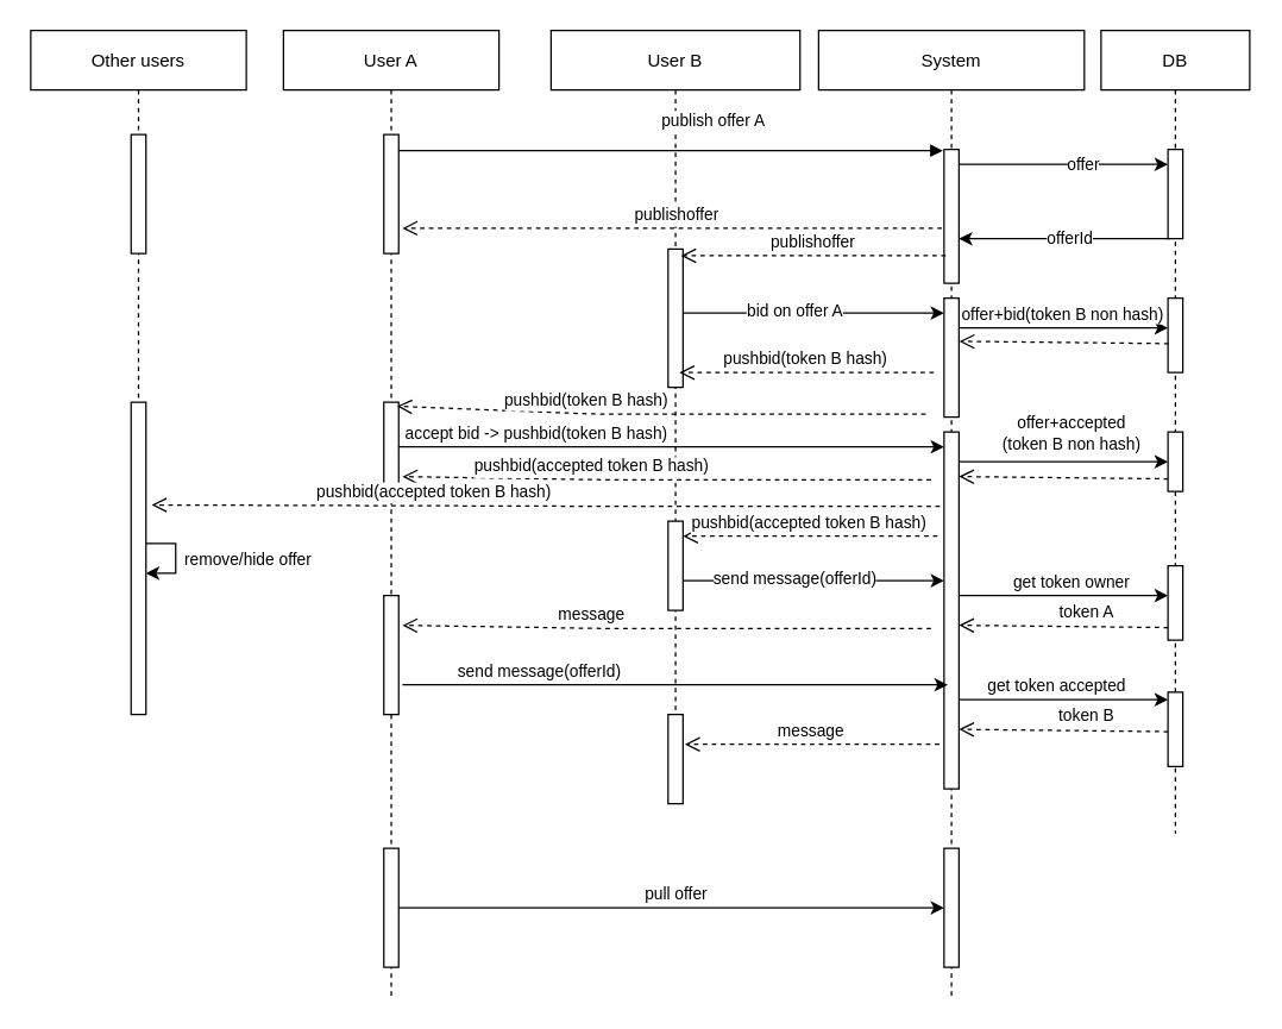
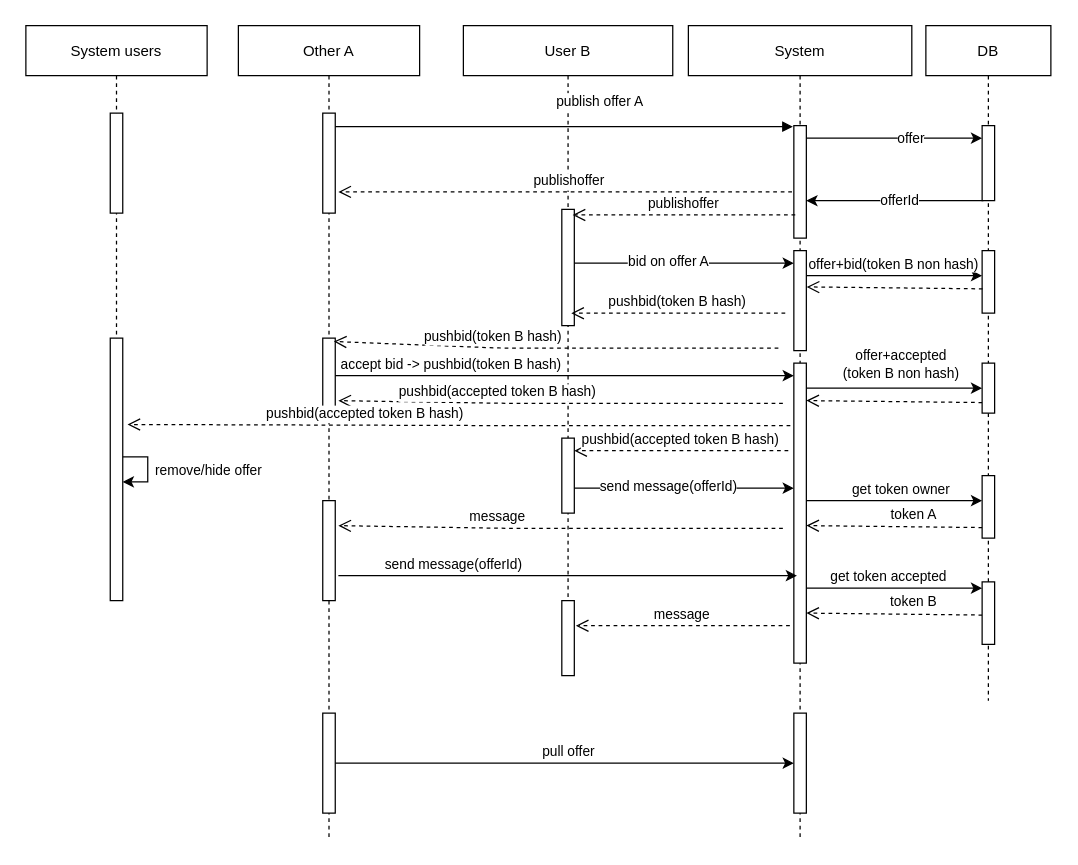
  <mxCell id="0" />
  <mxCell id="1" parent="0" />
- <mxCell id="2" value="User A" style="shape=umlLifeline;perimeter=lifelinePerimeter;container=1;collapsible=0;recursiveResize=0;rounded=0;shadow=0;strokeWidth=1;" parent="1" vertex="1"><mxGeometry x="190" y="20" width="145" height="650" as="geometry" /></mxCell>
+ <mxCell id="2" value="Other A" style="shape=umlLifeline;perimeter=lifelinePerimeter;container=1;collapsible=0;recursiveResize=0;rounded=0;shadow=0;strokeWidth=1;" parent="1" vertex="1"><mxGeometry x="190" y="20" width="145" height="650" as="geometry" /></mxCell>
  <mxCell id="3" value="" style="points=[];perimeter=orthogonalPerimeter;rounded=0;shadow=0;strokeWidth=1;" parent="2" vertex="1"><mxGeometry x="67.5" y="70" width="10" height="80" as="geometry" /></mxCell>
  <mxCell id="4" value="" style="points=[];perimeter=orthogonalPerimeter;rounded=0;shadow=0;strokeWidth=1;" parent="2" vertex="1"><mxGeometry x="67.5" y="250" width="10" height="60" as="geometry" /></mxCell>
  <mxCell id="5" value="" style="points=[];perimeter=orthogonalPerimeter;rounded=0;shadow=0;strokeWidth=1;" vertex="1" parent="2"><mxGeometry x="67.5" y="550" width="10" height="80" as="geometry" /></mxCell>
  <mxCell id="6" value="User B" style="shape=umlLifeline;perimeter=lifelinePerimeter;container=1;collapsible=0;recursiveResize=0;rounded=0;shadow=0;strokeWidth=1;" parent="1" vertex="1"><mxGeometry x="370" y="20" width="167.5" height="480" as="geometry" /></mxCell>
  <mxCell id="7" value="" style="points=[];perimeter=orthogonalPerimeter;rounded=0;shadow=0;strokeWidth=1;" vertex="1" parent="6"><mxGeometry x="78.75" y="147" width="10" height="93" as="geometry" /></mxCell>
  <mxCell id="8" value="pushbid(token B hash)" style="verticalAlign=bottom;endArrow=open;dashed=1;endSize=8;exitX=0.111;exitY=0.793;shadow=0;strokeWidth=1;exitDx=0;exitDy=0;exitPerimeter=0;entryX=0.869;entryY=0.048;entryDx=0;entryDy=0;entryPerimeter=0;" edge="1" parent="6"><mxGeometry relative="1" as="geometry"><mxPoint x="86.33" y="230.094" as="targetPoint" /><mxPoint x="257.5" y="230" as="sourcePoint" /></mxGeometry></mxCell>
  <mxCell id="9" value="pushbid(token B hash)" style="verticalAlign=bottom;endArrow=open;dashed=1;endSize=8;shadow=0;strokeWidth=1;entryX=0.891;entryY=0.045;entryDx=0;entryDy=0;entryPerimeter=0;" edge="1" parent="6" target="4"><mxGeometry x="0.284" relative="1" as="geometry"><mxPoint x="-125" y="258" as="targetPoint" /><mxPoint x="252.0" y="258" as="sourcePoint" /><Array as="points"><mxPoint x="30" y="258" /></Array><mxPoint as="offset" /></mxGeometry></mxCell>
  <mxCell id="10" value="" style="points=[];perimeter=orthogonalPerimeter;rounded=0;shadow=0;strokeWidth=1;" vertex="1" parent="6"><mxGeometry x="78.75" y="330" width="10" height="60" as="geometry" /></mxCell>
  <mxCell id="11" value="pushbid(accepted token B hash)" style="verticalAlign=bottom;endArrow=open;dashed=1;endSize=8;shadow=0;strokeWidth=1;entryX=0.891;entryY=0.045;entryDx=0;entryDy=0;entryPerimeter=0;" edge="1" parent="6"><mxGeometry x="0.284" relative="1" as="geometry"><mxPoint x="-100.0" y="300" as="targetPoint" /><mxPoint x="255.59" y="302.15" as="sourcePoint" /><Array as="points"><mxPoint x="33.59" y="302.15" /></Array><mxPoint as="offset" /></mxGeometry></mxCell>
  <mxCell id="12" value="pushbid(accepted token B hash)" style="verticalAlign=bottom;endArrow=open;dashed=1;endSize=8;exitX=0.111;exitY=0.793;shadow=0;strokeWidth=1;exitDx=0;exitDy=0;exitPerimeter=0;entryX=0.869;entryY=0.048;entryDx=0;entryDy=0;entryPerimeter=0;" edge="1" parent="6"><mxGeometry relative="1" as="geometry"><mxPoint x="88.75" y="340.094" as="targetPoint" /><mxPoint x="259.92" y="340" as="sourcePoint" /></mxGeometry></mxCell>
  <mxCell id="13" value="" style="edgeStyle=orthogonalEdgeStyle;rounded=0;orthogonalLoop=1;jettySize=auto;html=1;" edge="1" parent="6"><mxGeometry relative="1" as="geometry"><mxPoint x="88.75" y="370.004" as="sourcePoint" /><mxPoint x="264.38" y="370.004" as="targetPoint" /><Array as="points"><mxPoint x="120" y="369.97" /><mxPoint x="120" y="369.97" /></Array></mxGeometry></mxCell>
  <mxCell id="14" value="send message(offerId)" style="edgeLabel;html=1;align=center;verticalAlign=middle;resizable=0;points=[];" vertex="1" connectable="0" parent="13"><mxGeometry x="-0.147" y="2" relative="1" as="geometry"><mxPoint as="offset" /></mxGeometry></mxCell>
  <mxCell id="15" value="message" style="verticalAlign=bottom;endArrow=open;dashed=1;endSize=8;shadow=0;strokeWidth=1;entryX=0.891;entryY=0.045;entryDx=0;entryDy=0;entryPerimeter=0;" edge="1" parent="6"><mxGeometry x="0.284" relative="1" as="geometry"><mxPoint x="-100" y="400" as="targetPoint" /><mxPoint x="255.59" y="402.15" as="sourcePoint" /><Array as="points"><mxPoint x="33.59" y="402.15" /></Array><mxPoint as="offset" /></mxGeometry></mxCell>
  <mxCell id="16" value="pushbid(accepted token B hash)" style="verticalAlign=bottom;endArrow=open;dashed=1;endSize=8;shadow=0;strokeWidth=1;entryX=1.383;entryY=0.329;entryDx=0;entryDy=0;entryPerimeter=0;" edge="1" parent="6" target="59"><mxGeometry x="0.284" relative="1" as="geometry"><mxPoint x="-94.04" y="317.85" as="targetPoint" /><mxPoint x="261.55" y="320.0" as="sourcePoint" /><Array as="points"><mxPoint x="39.55" y="320" /></Array><mxPoint as="offset" /></mxGeometry></mxCell>
  <mxCell id="17" value="publishoffer" style="verticalAlign=bottom;endArrow=open;dashed=1;endSize=8;shadow=0;strokeWidth=1;" parent="1" source="19" edge="1"><mxGeometry relative="1" as="geometry"><mxPoint x="270" y="153" as="targetPoint" /><mxPoint x="622" y="153" as="sourcePoint" /><Array as="points"><mxPoint x="400" y="153" /></Array></mxGeometry></mxCell>
  <mxCell id="18" value="publish offer A" style="verticalAlign=bottom;endArrow=block;shadow=0;strokeWidth=1;entryX=-0.075;entryY=0.009;entryDx=0;entryDy=0;entryPerimeter=0;" parent="1" source="3" target="20" edge="1"><mxGeometry x="0.157" y="11" relative="1" as="geometry"><mxPoint x="345" y="100" as="sourcePoint" /><mxPoint x="540" y="90" as="targetPoint" /><mxPoint as="offset" /></mxGeometry></mxCell>
  <mxCell id="19" value="System" style="shape=umlLifeline;perimeter=lifelinePerimeter;container=1;collapsible=0;recursiveResize=0;rounded=0;shadow=0;strokeWidth=1;" vertex="1" parent="1"><mxGeometry x="550" y="20" width="178.75" height="650" as="geometry" /></mxCell>
  <mxCell id="20" value="" style="points=[];perimeter=orthogonalPerimeter;rounded=0;shadow=0;strokeWidth=1;" vertex="1" parent="19"><mxGeometry x="84.38" y="80" width="10" height="90" as="geometry" /></mxCell>
  <mxCell id="21" value="" style="points=[];perimeter=orthogonalPerimeter;rounded=0;shadow=0;strokeWidth=1;" vertex="1" parent="19"><mxGeometry x="84.38" y="180" width="10" height="80" as="geometry" /></mxCell>
  <mxCell id="22" value="" style="points=[];perimeter=orthogonalPerimeter;rounded=0;shadow=0;strokeWidth=1;" vertex="1" parent="19"><mxGeometry x="84.38" y="270" width="10" height="240" as="geometry" /></mxCell>
  <mxCell id="23" value="" style="verticalAlign=bottom;endArrow=open;dashed=1;endSize=8;exitX=0.04;exitY=0.612;shadow=0;strokeWidth=1;exitDx=0;exitDy=0;exitPerimeter=0;entryX=1.029;entryY=0.363;entryDx=0;entryDy=0;entryPerimeter=0;" edge="1" parent="19"><mxGeometry relative="1" as="geometry"><mxPoint x="94.38" y="300.0" as="targetPoint" /><mxPoint x="235.11" y="301.56" as="sourcePoint" /></mxGeometry></mxCell>
  <mxCell id="24" value="message" style="verticalAlign=bottom;endArrow=open;dashed=1;endSize=8;exitX=0.111;exitY=0.793;shadow=0;strokeWidth=1;exitDx=0;exitDy=0;exitPerimeter=0;entryX=0.869;entryY=0.048;entryDx=0;entryDy=0;entryPerimeter=0;" edge="1" parent="19"><mxGeometry relative="1" as="geometry"><mxPoint x="-90" y="480.094" as="targetPoint" /><mxPoint x="81.17" y="480" as="sourcePoint" /></mxGeometry></mxCell>
  <mxCell id="25" value="" style="edgeStyle=orthogonalEdgeStyle;rounded=0;orthogonalLoop=1;jettySize=auto;html=1;" edge="1" parent="19"><mxGeometry relative="1" as="geometry"><mxPoint x="94.38" y="380.004" as="sourcePoint" /><mxPoint x="235" y="380.004" as="targetPoint" /><Array as="points"><mxPoint x="170" y="379.97" /><mxPoint x="170" y="379.97" /></Array></mxGeometry></mxCell>
  <mxCell id="26" value="get token owner" style="edgeLabel;html=1;align=center;verticalAlign=middle;resizable=0;points=[];" vertex="1" connectable="0" parent="25"><mxGeometry x="-0.162" y="1" relative="1" as="geometry"><mxPoint x="16" y="-9" as="offset" /></mxGeometry></mxCell>
  <mxCell id="27" value="" style="verticalAlign=bottom;endArrow=open;dashed=1;endSize=8;exitX=0.04;exitY=0.612;shadow=0;strokeWidth=1;exitDx=0;exitDy=0;exitPerimeter=0;entryX=1.029;entryY=0.363;entryDx=0;entryDy=0;entryPerimeter=0;" edge="1" parent="19"><mxGeometry relative="1" as="geometry"><mxPoint x="94.38" y="400" as="targetPoint" /><mxPoint x="235.11" y="401.56" as="sourcePoint" /></mxGeometry></mxCell>
  <mxCell id="28" value="token A" style="edgeLabel;html=1;align=center;verticalAlign=middle;resizable=0;points=[];" vertex="1" connectable="0" parent="27"><mxGeometry x="-0.417" relative="1" as="geometry"><mxPoint x="-15" y="-11" as="offset" /></mxGeometry></mxCell>
  <mxCell id="29" value="" style="verticalAlign=bottom;endArrow=open;dashed=1;endSize=8;exitX=0.04;exitY=0.612;shadow=0;strokeWidth=1;exitDx=0;exitDy=0;exitPerimeter=0;entryX=1.029;entryY=0.363;entryDx=0;entryDy=0;entryPerimeter=0;" edge="1" parent="19"><mxGeometry relative="1" as="geometry"><mxPoint x="94.38" y="470" as="targetPoint" /><mxPoint x="235.11" y="471.56" as="sourcePoint" /></mxGeometry></mxCell>
  <mxCell id="30" value="token B" style="edgeLabel;html=1;align=center;verticalAlign=middle;resizable=0;points=[];" vertex="1" connectable="0" parent="29"><mxGeometry x="-0.417" relative="1" as="geometry"><mxPoint x="-15" y="-11" as="offset" /></mxGeometry></mxCell>
  <mxCell id="31" value="" style="edgeStyle=orthogonalEdgeStyle;rounded=0;orthogonalLoop=1;jettySize=auto;html=1;" edge="1" parent="19"><mxGeometry relative="1" as="geometry"><mxPoint x="94.38" y="450.004" as="sourcePoint" /><mxPoint x="235" y="450.004" as="targetPoint" /><Array as="points"><mxPoint x="170" y="449.97" /><mxPoint x="170" y="449.97" /></Array></mxGeometry></mxCell>
  <mxCell id="32" value="get token accepted" style="edgeLabel;html=1;align=center;verticalAlign=middle;resizable=0;points=[];" vertex="1" connectable="0" parent="31"><mxGeometry x="-0.197" relative="1" as="geometry"><mxPoint x="9" y="-10" as="offset" /></mxGeometry></mxCell>
  <mxCell id="33" value="" style="points=[];perimeter=orthogonalPerimeter;rounded=0;shadow=0;strokeWidth=1;" vertex="1" parent="19"><mxGeometry x="84.38" y="550" width="10" height="80" as="geometry" /></mxCell>
  <mxCell id="34" value="DB" style="shape=umlLifeline;perimeter=lifelinePerimeter;container=1;collapsible=0;recursiveResize=0;rounded=0;shadow=0;strokeWidth=1;" vertex="1" parent="1"><mxGeometry x="740" y="20" width="100" height="540" as="geometry" /></mxCell>
  <mxCell id="35" value="" style="points=[];perimeter=orthogonalPerimeter;rounded=0;shadow=0;strokeWidth=1;" vertex="1" parent="34"><mxGeometry x="45" y="80" width="10" height="60" as="geometry" /></mxCell>
  <mxCell id="36" value="" style="points=[];perimeter=orthogonalPerimeter;rounded=0;shadow=0;strokeWidth=1;" vertex="1" parent="34"><mxGeometry x="45" y="180" width="10" height="50" as="geometry" /></mxCell>
  <mxCell id="37" value="" style="points=[];perimeter=orthogonalPerimeter;rounded=0;shadow=0;strokeWidth=1;" vertex="1" parent="34"><mxGeometry x="45" y="270" width="10" height="40" as="geometry" /></mxCell>
  <mxCell id="38" value="" style="points=[];perimeter=orthogonalPerimeter;rounded=0;shadow=0;strokeWidth=1;" vertex="1" parent="34"><mxGeometry x="45" y="445" width="10" height="50" as="geometry" /></mxCell>
  <mxCell id="39" value="" style="edgeStyle=orthogonalEdgeStyle;rounded=0;orthogonalLoop=1;jettySize=auto;html=1;" edge="1" parent="1" source="20" target="35"><mxGeometry relative="1" as="geometry"><Array as="points"><mxPoint x="710" y="110" /><mxPoint x="710" y="110" /></Array></mxGeometry></mxCell>
  <mxCell id="40" value="offer" style="edgeLabel;html=1;align=center;verticalAlign=middle;resizable=0;points=[];" vertex="1" connectable="0" parent="39"><mxGeometry x="0.175" y="1" relative="1" as="geometry"><mxPoint as="offset" /></mxGeometry></mxCell>
  <mxCell id="41" value="publishoffer" style="verticalAlign=bottom;endArrow=open;dashed=1;endSize=8;exitX=0.111;exitY=0.793;shadow=0;strokeWidth=1;exitDx=0;exitDy=0;exitPerimeter=0;entryX=0.869;entryY=0.048;entryDx=0;entryDy=0;entryPerimeter=0;" edge="1" parent="1" source="20" target="7"><mxGeometry relative="1" as="geometry"><mxPoint x="447.5" y="169.51" as="targetPoint" /><mxPoint x="618.58" y="170.49" as="sourcePoint" /></mxGeometry></mxCell>
  <mxCell id="42" value="" style="edgeStyle=orthogonalEdgeStyle;rounded=0;orthogonalLoop=1;jettySize=auto;html=1;" edge="1" parent="1" source="7" target="21"><mxGeometry relative="1" as="geometry"><Array as="points"><mxPoint x="490" y="210" /><mxPoint x="490" y="210" /></Array></mxGeometry></mxCell>
  <mxCell id="43" value="bid on offer A" style="edgeLabel;html=1;align=center;verticalAlign=middle;resizable=0;points=[];" vertex="1" connectable="0" parent="42"><mxGeometry x="-0.147" y="2" relative="1" as="geometry"><mxPoint as="offset" /></mxGeometry></mxCell>
  <mxCell id="44" value="" style="edgeStyle=orthogonalEdgeStyle;rounded=0;orthogonalLoop=1;jettySize=auto;html=1;" edge="1" parent="1" source="21" target="36"><mxGeometry relative="1" as="geometry"><Array as="points"><mxPoint x="700" y="220" /><mxPoint x="700" y="220" /></Array></mxGeometry></mxCell>
  <mxCell id="45" value="offer+bid(token B non hash)" style="edgeLabel;html=1;align=center;verticalAlign=middle;resizable=0;points=[];" vertex="1" connectable="0" parent="44"><mxGeometry x="-0.146" relative="1" as="geometry"><mxPoint x="9" y="-10" as="offset" /></mxGeometry></mxCell>
  <mxCell id="46" value="" style="edgeStyle=orthogonalEdgeStyle;rounded=0;orthogonalLoop=1;jettySize=auto;html=1;" edge="1" parent="1" source="4" target="22"><mxGeometry relative="1" as="geometry"><Array as="points"><mxPoint x="550" y="300" /><mxPoint x="550" y="300" /></Array></mxGeometry></mxCell>
  <mxCell id="47" value="accept bid -&amp;gt; pushbid(token B hash)" style="edgeLabel;html=1;align=center;verticalAlign=middle;resizable=0;points=[];" vertex="1" connectable="0" parent="46"><mxGeometry x="-0.545" relative="1" as="geometry"><mxPoint x="9" y="-10" as="offset" /></mxGeometry></mxCell>
  <mxCell id="48" value="" style="edgeStyle=orthogonalEdgeStyle;rounded=0;orthogonalLoop=1;jettySize=auto;html=1;" edge="1" parent="1" source="22" target="37"><mxGeometry relative="1" as="geometry"><Array as="points"><mxPoint x="720" y="310" /><mxPoint x="720" y="310" /></Array></mxGeometry></mxCell>
  <mxCell id="49" value="offer+accepted&lt;br&gt;(token B non hash)" style="edgeLabel;html=1;align=center;verticalAlign=middle;resizable=0;points=[];" vertex="1" connectable="0" parent="48"><mxGeometry x="-0.072" y="-1" relative="1" as="geometry"><mxPoint x="10" y="-21" as="offset" /></mxGeometry></mxCell>
  <mxCell id="50" value="" style="verticalAlign=bottom;endArrow=open;dashed=1;endSize=8;exitX=0.04;exitY=0.612;shadow=0;strokeWidth=1;exitDx=0;exitDy=0;exitPerimeter=0;entryX=1.029;entryY=0.363;entryDx=0;entryDy=0;entryPerimeter=0;" edge="1" parent="1" source="36" target="21"><mxGeometry relative="1" as="geometry"><mxPoint x="640" y="230" as="targetPoint" /><mxPoint x="781.17" y="230" as="sourcePoint" /></mxGeometry></mxCell>
  <mxCell id="51" value="" style="edgeStyle=orthogonalEdgeStyle;rounded=0;orthogonalLoop=1;jettySize=auto;html=1;entryX=1;entryY=0.667;entryDx=0;entryDy=0;entryPerimeter=0;" edge="1" parent="1" target="20"><mxGeometry relative="1" as="geometry"><mxPoint x="786" y="160" as="sourcePoint" /><mxPoint x="644.38" y="150" as="targetPoint" /><Array as="points"><mxPoint x="786" y="160" /></Array></mxGeometry></mxCell>
  <mxCell id="52" value="offerId" style="edgeLabel;html=1;align=center;verticalAlign=middle;resizable=0;points=[];" vertex="1" connectable="0" parent="51"><mxGeometry x="-0.05" y="-1" relative="1" as="geometry"><mxPoint as="offset" /></mxGeometry></mxCell>
  <mxCell id="53" value="" style="edgeStyle=orthogonalEdgeStyle;rounded=0;orthogonalLoop=1;jettySize=auto;html=1;" edge="1" parent="1"><mxGeometry relative="1" as="geometry"><mxPoint x="270" y="460.004" as="sourcePoint" /><mxPoint x="636.88" y="460.004" as="targetPoint" /><Array as="points"><mxPoint x="552.5" y="459.97" /><mxPoint x="552.5" y="459.97" /></Array></mxGeometry></mxCell>
  <mxCell id="54" value="send message(offerId)" style="edgeLabel;html=1;align=center;verticalAlign=middle;resizable=0;points=[];" vertex="1" connectable="0" parent="53"><mxGeometry x="-0.545" relative="1" as="geometry"><mxPoint x="9" y="-10" as="offset" /></mxGeometry></mxCell>
  <mxCell id="55" value="" style="points=[];perimeter=orthogonalPerimeter;rounded=0;shadow=0;strokeWidth=1;" vertex="1" parent="1"><mxGeometry x="448.75" y="480" width="10" height="60" as="geometry" /></mxCell>
  <mxCell id="56" value="" style="points=[];perimeter=orthogonalPerimeter;rounded=0;shadow=0;strokeWidth=1;" vertex="1" parent="1"><mxGeometry x="785" y="380" width="10" height="50" as="geometry" /></mxCell>
- <mxCell id="57" value="Other users" style="shape=umlLifeline;perimeter=lifelinePerimeter;container=1;collapsible=0;recursiveResize=0;rounded=0;shadow=0;strokeWidth=1;" vertex="1" parent="1"><mxGeometry x="20" y="20" width="145" height="460" as="geometry" /></mxCell>
+ <mxCell id="57" value="System users" style="shape=umlLifeline;perimeter=lifelinePerimeter;container=1;collapsible=0;recursiveResize=0;rounded=0;shadow=0;strokeWidth=1;" vertex="1" parent="1"><mxGeometry x="20" y="20" width="145" height="460" as="geometry" /></mxCell>
  <mxCell id="58" value="" style="points=[];perimeter=orthogonalPerimeter;rounded=0;shadow=0;strokeWidth=1;" vertex="1" parent="57"><mxGeometry x="67.5" y="70" width="10" height="80" as="geometry" /></mxCell>
  <mxCell id="59" value="" style="points=[];perimeter=orthogonalPerimeter;rounded=0;shadow=0;strokeWidth=1;" vertex="1" parent="57"><mxGeometry x="67.5" y="250" width="10" height="210" as="geometry" /></mxCell>
  <mxCell id="60" value="" style="edgeStyle=orthogonalEdgeStyle;rounded=0;orthogonalLoop=1;jettySize=auto;html=1;" edge="1" parent="57" source="59" target="59"><mxGeometry relative="1" as="geometry"><mxPoint x="160" y="355" as="targetPoint" /></mxGeometry></mxCell>
  <mxCell id="61" value="remove/hide offer" style="edgeLabel;html=1;align=center;verticalAlign=middle;resizable=0;points=[];" vertex="1" connectable="0" parent="60"><mxGeometry x="-0.179" relative="1" as="geometry"><mxPoint x="48" y="5" as="offset" /></mxGeometry></mxCell>
  <mxCell id="62" value="" style="points=[];perimeter=orthogonalPerimeter;rounded=0;shadow=0;strokeWidth=1;" vertex="1" parent="1"><mxGeometry x="257.5" y="400" width="10" height="80" as="geometry" /></mxCell>
  <mxCell id="63" style="edgeStyle=orthogonalEdgeStyle;rounded=0;orthogonalLoop=1;jettySize=auto;html=1;" edge="1" parent="1" source="5" target="33"><mxGeometry relative="1" as="geometry" /></mxCell>
  <mxCell id="64" value="pull offer" style="edgeLabel;html=1;align=center;verticalAlign=middle;resizable=0;points=[];" vertex="1" connectable="0" parent="63"><mxGeometry x="0.15" y="3" relative="1" as="geometry"><mxPoint x="-25" y="-7" as="offset" /></mxGeometry></mxCell>
